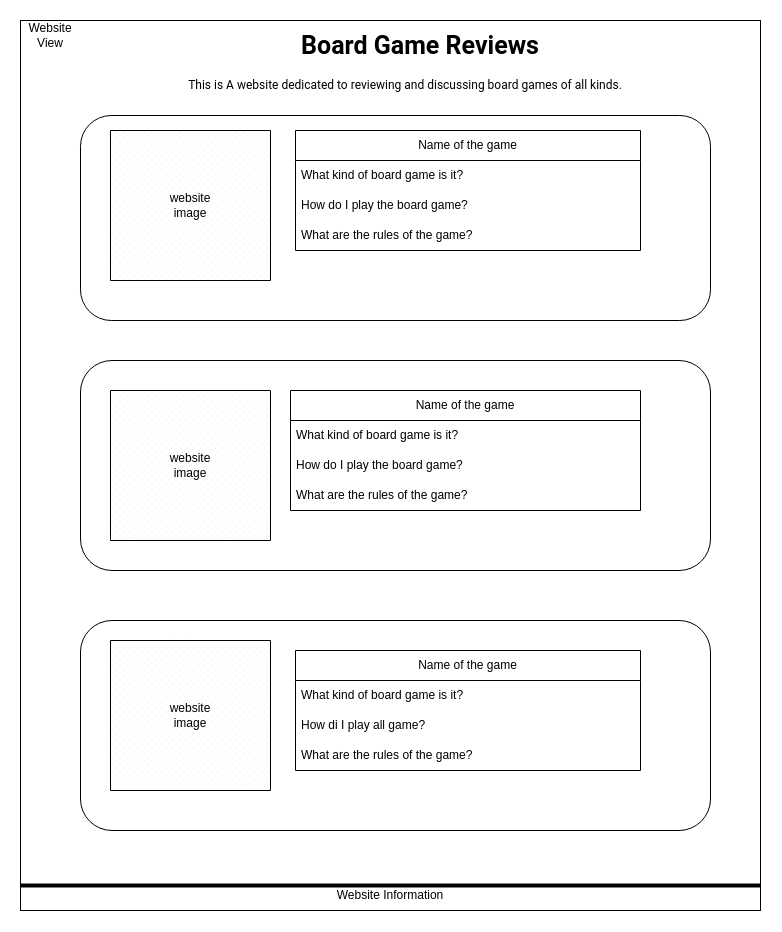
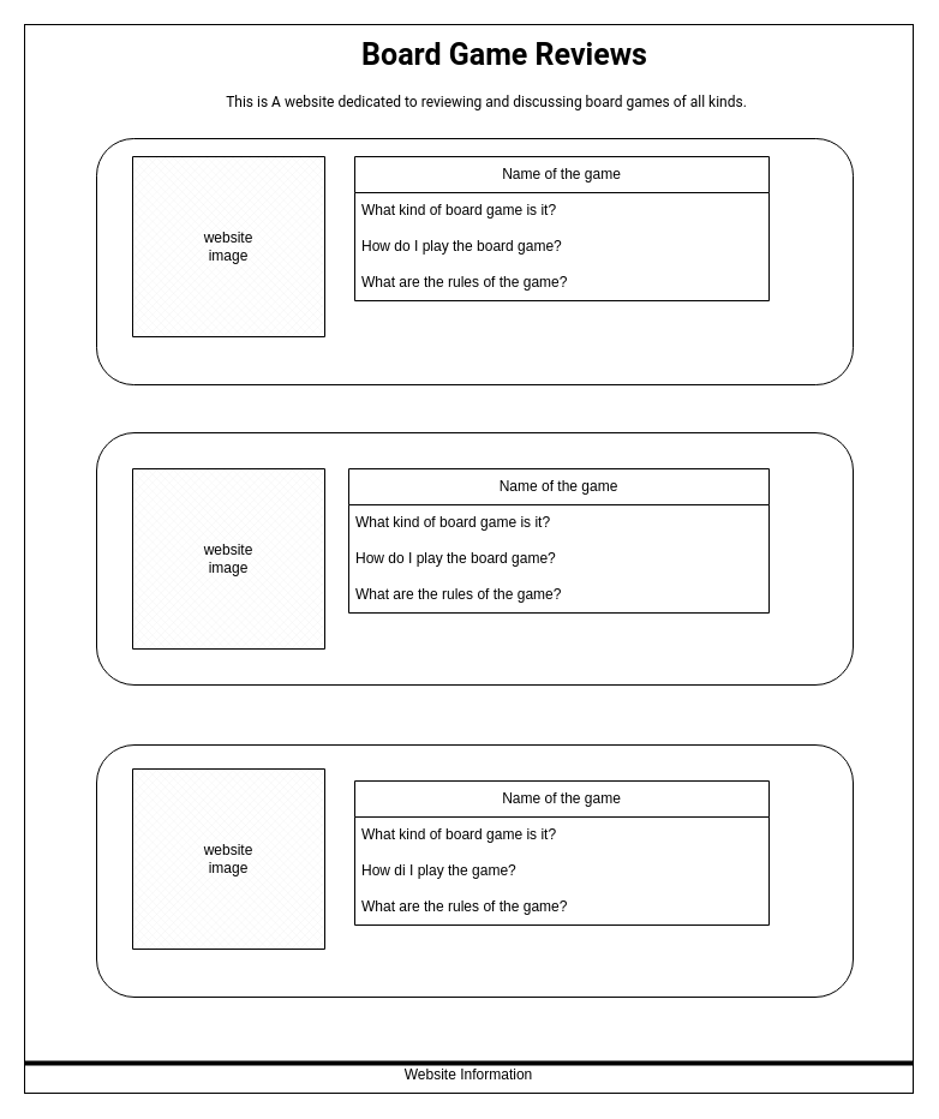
  <mxCell id="0" />
  <mxCell id="1" parent="0" />
  <mxCell id="2" value="" style="rounded=0;whiteSpace=wrap;html=1;" vertex="1" parent="1"><mxGeometry x="20" y="20" width="740" height="890" as="geometry" /></mxCell>
  <mxCell id="3" value="&lt;h1&gt;&lt;font style=&quot;font-size: 25px;&quot; data-font-src=&quot;https://fonts.googleapis.com/css?family=Roboto&quot; face=&quot;Roboto&quot;&gt;Board Game Reviews&lt;/font&gt;&lt;/h1&gt;" style="text;html=1;align=center;verticalAlign=middle;whiteSpace=wrap;rounded=0;" vertex="1" parent="1"><mxGeometry x="125" y="30" width="590" height="30" as="geometry" /></mxCell>
  <mxCell id="4" value="&lt;font data-font-src=&quot;https://fonts.googleapis.com/css?family=Roboto&quot; face=&quot;Roboto&quot;&gt;This is A website dedicated to reviewing and discussing board games of all kinds.&lt;/font&gt;" style="text;html=1;align=center;verticalAlign=middle;whiteSpace=wrap;rounded=0;" vertex="1" parent="1"><mxGeometry x="110" y="70" width="590" height="30" as="geometry" /></mxCell>
- <mxCell id="5" value="Website View" style="text;html=1;align=center;verticalAlign=middle;whiteSpace=wrap;rounded=0;" vertex="1" parent="1"><mxGeometry x="20" y="20" width="60" height="30" as="geometry" /></mxCell>
  <mxCell id="6" value="" style="rounded=1;whiteSpace=wrap;html=1;" vertex="1" parent="1"><mxGeometry x="80" y="115" width="630" height="205" as="geometry" /></mxCell>
  <mxCell id="7" value="" style="verticalLabelPosition=bottom;verticalAlign=top;html=1;shape=mxgraph.basic.patternFillRect;fillStyle=diagGrid;step=5;fillStrokeWidth=0.2;fillStrokeColor=#dddddd;" vertex="1" parent="1"><mxGeometry x="110" y="130" width="160" height="150" as="geometry" /></mxCell>
  <mxCell id="8" value="website image" style="text;html=1;align=center;verticalAlign=middle;whiteSpace=wrap;rounded=0;" vertex="1" parent="1"><mxGeometry x="160" y="190" width="60" height="30" as="geometry" /></mxCell>
  <mxCell id="9" value="Name of the game" style="swimlane;fontStyle=0;childLayout=stackLayout;horizontal=1;startSize=30;horizontalStack=0;resizeParent=1;resizeParentMax=0;resizeLast=0;collapsible=1;marginBottom=0;whiteSpace=wrap;html=1;" vertex="1" parent="1"><mxGeometry x="295" y="130" width="345" height="120" as="geometry" /></mxCell>
  <mxCell id="10" value="What kind of board game is it?" style="text;strokeColor=none;fillColor=none;align=left;verticalAlign=middle;spacingLeft=4;spacingRight=4;overflow=hidden;points=[[0,0.5],[1,0.5]];portConstraint=eastwest;rotatable=0;whiteSpace=wrap;html=1;" vertex="1" parent="9"><mxGeometry y="30" width="345" height="30" as="geometry" /></mxCell>
  <mxCell id="11" value="How do I play the board game?" style="text;strokeColor=none;fillColor=none;align=left;verticalAlign=middle;spacingLeft=4;spacingRight=4;overflow=hidden;points=[[0,0.5],[1,0.5]];portConstraint=eastwest;rotatable=0;whiteSpace=wrap;html=1;" vertex="1" parent="9"><mxGeometry y="60" width="345" height="30" as="geometry" /></mxCell>
  <mxCell id="12" value="What are the rules of the game?" style="text;strokeColor=none;fillColor=none;align=left;verticalAlign=middle;spacingLeft=4;spacingRight=4;overflow=hidden;points=[[0,0.5],[1,0.5]];portConstraint=eastwest;rotatable=0;whiteSpace=wrap;html=1;" vertex="1" parent="9"><mxGeometry y="90" width="345" height="30" as="geometry" /></mxCell>
  <mxCell id="13" value="" style="rounded=1;whiteSpace=wrap;html=1;" vertex="1" parent="1"><mxGeometry x="80" y="360" width="630" height="210" as="geometry" /></mxCell>
  <mxCell id="14" value="Name of the game" style="swimlane;fontStyle=0;childLayout=stackLayout;horizontal=1;startSize=30;horizontalStack=0;resizeParent=1;resizeParentMax=0;resizeLast=0;collapsible=1;marginBottom=0;whiteSpace=wrap;html=1;" vertex="1" parent="1"><mxGeometry x="290" y="390" width="350" height="120" as="geometry" /></mxCell>
  <mxCell id="15" value="What kind of board game is it?" style="text;strokeColor=none;fillColor=none;align=left;verticalAlign=middle;spacingLeft=4;spacingRight=4;overflow=hidden;points=[[0,0.5],[1,0.5]];portConstraint=eastwest;rotatable=0;whiteSpace=wrap;html=1;" vertex="1" parent="14"><mxGeometry y="30" width="350" height="30" as="geometry" /></mxCell>
  <mxCell id="16" value="How do I play the board game?" style="text;strokeColor=none;fillColor=none;align=left;verticalAlign=middle;spacingLeft=4;spacingRight=4;overflow=hidden;points=[[0,0.5],[1,0.5]];portConstraint=eastwest;rotatable=0;whiteSpace=wrap;html=1;" vertex="1" parent="14"><mxGeometry y="60" width="350" height="30" as="geometry" /></mxCell>
  <mxCell id="17" value="What are the rules of the game?" style="text;strokeColor=none;fillColor=none;align=left;verticalAlign=middle;spacingLeft=4;spacingRight=4;overflow=hidden;points=[[0,0.5],[1,0.5]];portConstraint=eastwest;rotatable=0;whiteSpace=wrap;html=1;" vertex="1" parent="14"><mxGeometry y="90" width="350" height="30" as="geometry" /></mxCell>
  <mxCell id="18" value="" style="rounded=1;whiteSpace=wrap;html=1;" vertex="1" parent="1"><mxGeometry x="80" y="620" width="630" height="210" as="geometry" /></mxCell>
  <mxCell id="19" value="" style="verticalLabelPosition=bottom;verticalAlign=top;html=1;shape=mxgraph.basic.patternFillRect;fillStyle=diagGrid;step=5;fillStrokeWidth=0.2;fillStrokeColor=#dddddd;" vertex="1" parent="1"><mxGeometry x="110" y="390" width="160" height="150" as="geometry" /></mxCell>
  <mxCell id="20" value="website image" style="text;html=1;align=center;verticalAlign=middle;whiteSpace=wrap;rounded=0;" vertex="1" parent="1"><mxGeometry x="160" y="450" width="60" height="30" as="geometry" /></mxCell>
  <mxCell id="21" value="" style="verticalLabelPosition=bottom;verticalAlign=top;html=1;shape=mxgraph.basic.patternFillRect;fillStyle=diagGrid;step=5;fillStrokeWidth=0.2;fillStrokeColor=#dddddd;" vertex="1" parent="1"><mxGeometry x="110" y="640" width="160" height="150" as="geometry" /></mxCell>
  <mxCell id="22" value="website image" style="text;html=1;align=center;verticalAlign=middle;whiteSpace=wrap;rounded=0;" vertex="1" parent="1"><mxGeometry x="160" y="700" width="60" height="30" as="geometry" /></mxCell>
  <mxCell id="23" value="Name of the game" style="swimlane;fontStyle=0;childLayout=stackLayout;horizontal=1;startSize=30;horizontalStack=0;resizeParent=1;resizeParentMax=0;resizeLast=0;collapsible=1;marginBottom=0;whiteSpace=wrap;html=1;" vertex="1" parent="1"><mxGeometry x="295" y="650" width="345" height="120" as="geometry" /></mxCell>
  <mxCell id="24" value="What kind of board game is it?" style="text;strokeColor=none;fillColor=none;align=left;verticalAlign=middle;spacingLeft=4;spacingRight=4;overflow=hidden;points=[[0,0.5],[1,0.5]];portConstraint=eastwest;rotatable=0;whiteSpace=wrap;html=1;" vertex="1" parent="23"><mxGeometry y="30" width="345" height="30" as="geometry" /></mxCell>
- <mxCell id="25" value="How di I play all game?" style="text;strokeColor=none;fillColor=none;align=left;verticalAlign=middle;spacingLeft=4;spacingRight=4;overflow=hidden;points=[[0,0.5],[1,0.5]];portConstraint=eastwest;rotatable=0;whiteSpace=wrap;html=1;" vertex="1" parent="23"><mxGeometry y="60" width="345" height="30" as="geometry" /></mxCell>
+ <mxCell id="25" value="How di I play the game?" style="text;strokeColor=none;fillColor=none;align=left;verticalAlign=middle;spacingLeft=4;spacingRight=4;overflow=hidden;points=[[0,0.5],[1,0.5]];portConstraint=eastwest;rotatable=0;whiteSpace=wrap;html=1;" vertex="1" parent="23"><mxGeometry y="60" width="345" height="30" as="geometry" /></mxCell>
  <mxCell id="26" value="What are the rules of the game?" style="text;strokeColor=none;fillColor=none;align=left;verticalAlign=middle;spacingLeft=4;spacingRight=4;overflow=hidden;points=[[0,0.5],[1,0.5]];portConstraint=eastwest;rotatable=0;whiteSpace=wrap;html=1;" vertex="1" parent="23"><mxGeometry y="90" width="345" height="30" as="geometry" /></mxCell>
  <mxCell id="27" value="Website Information" style="text;html=1;align=center;verticalAlign=middle;whiteSpace=wrap;rounded=0;" vertex="1" parent="1"><mxGeometry x="20" y="880" width="740" height="30" as="geometry" /></mxCell>
  <mxCell id="28" value="" style="line;strokeWidth=4;html=1;perimeter=backbonePerimeter;points=[];outlineConnect=0;" vertex="1" parent="1"><mxGeometry x="20" y="880" width="740" height="10" as="geometry" /></mxCell>
